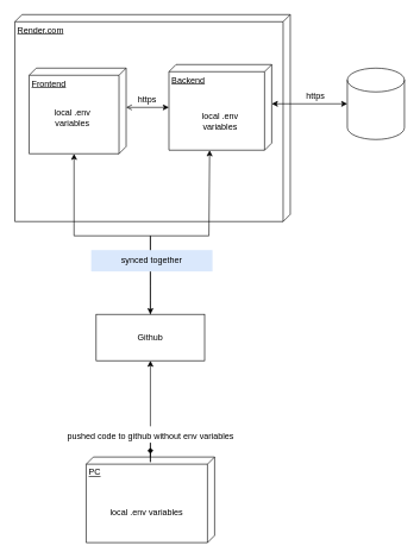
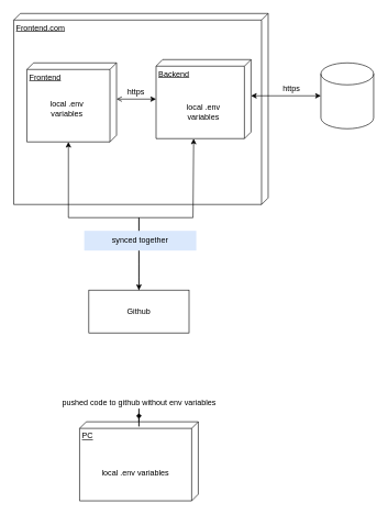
  <mxCell id="0" />
  <mxCell id="1" parent="0" />
- <mxCell id="2" value="Render.com" style="verticalAlign=top;align=left;spacingTop=8;spacingLeft=2;spacingRight=12;shape=cube;size=10;direction=south;fontStyle=4;html=1;" vertex="1" parent="1"><mxGeometry x="20" y="20" width="386" height="290" as="geometry" /></mxCell>
- <mxCell id="3" style="edgeStyle=orthogonalEdgeStyle;rounded=0;orthogonalLoop=1;jettySize=auto;html=1;entryX=0.5;entryY=1;entryDx=0;entryDy=0;startArrow=none;" edge="1" parent="1" source="10" target="8"><mxGeometry relative="1" as="geometry" /></mxCell>
+ <mxCell id="2" value="Frontend.com" style="verticalAlign=top;align=left;spacingTop=8;spacingLeft=2;spacingRight=12;shape=cube;size=10;direction=south;fontStyle=4;html=1;" vertex="1" parent="1"><mxGeometry x="20" y="20" width="386" height="290" as="geometry" /></mxCell>
  <mxCell id="4" value="PC" style="verticalAlign=top;align=left;spacingTop=8;spacingLeft=2;spacingRight=12;shape=cube;size=10;direction=south;fontStyle=4;html=1;" vertex="1" parent="1"><mxGeometry x="120" y="640" width="180" height="120" as="geometry" /></mxCell>
  <mxCell id="5" value="local .env variables" style="text;html=1;strokeColor=none;fillColor=none;align=center;verticalAlign=middle;whiteSpace=wrap;rounded=0;" vertex="1" parent="1"><mxGeometry x="134" y="685" width="142" height="65" as="geometry" /></mxCell>
  <mxCell id="6" style="edgeStyle=orthogonalEdgeStyle;rounded=0;orthogonalLoop=1;jettySize=auto;html=1;entryX=0;entryY=0;entryDx=120;entryDy=73;startArrow=none;entryPerimeter=0;" edge="1" parent="1" target="16"><mxGeometry relative="1" as="geometry"><mxPoint x="210" y="370" as="sourcePoint" /><mxPoint x="119" y="210" as="targetPoint" /><Array as="points"><mxPoint x="210" y="330" /><mxPoint x="103" y="330" /></Array></mxGeometry></mxCell>
  <mxCell id="7" style="edgeStyle=orthogonalEdgeStyle;rounded=0;orthogonalLoop=1;jettySize=auto;html=1;entryX=0;entryY=0;entryDx=120;entryDy=87;startArrow=none;startFill=1;entryPerimeter=0;" edge="1" parent="1" target="15"><mxGeometry relative="1" as="geometry"><mxPoint x="210" y="370" as="sourcePoint" /><mxPoint x="292" y="210" as="targetPoint" /><Array as="points"><mxPoint x="210" y="330" /><mxPoint x="292" y="330" /></Array></mxGeometry></mxCell>
  <mxCell id="8" value="Github" style="rounded=0;whiteSpace=wrap;html=1;" vertex="1" parent="1"><mxGeometry x="134" y="440" width="152" height="65" as="geometry" /></mxCell>
  <mxCell id="9" value="" style="edgeStyle=orthogonalEdgeStyle;rounded=0;orthogonalLoop=1;jettySize=auto;html=1;entryX=0.5;entryY=1;entryDx=0;entryDy=0;endArrow=diamond;" edge="1" parent="1" source="4" target="10"><mxGeometry relative="1" as="geometry"><mxPoint x="210" y="640" as="sourcePoint" /><mxPoint x="210" y="525" as="targetPoint" /></mxGeometry></mxCell>
  <mxCell id="10" value="pushed code to github without env variables" style="text;html=1;align=center;verticalAlign=middle;resizable=0;points=[];autosize=1;strokeColor=none;fillColor=none;" vertex="1" parent="1"><mxGeometry x="80" y="597" width="260" height="30" as="geometry" /></mxCell>
  <mxCell id="11" value="" style="edgeStyle=orthogonalEdgeStyle;rounded=0;orthogonalLoop=1;jettySize=auto;html=1;entryX=0.5;entryY=1;entryDx=0;entryDy=0;startArrow=classic;startFill=1;endArrow=none;" edge="1" parent="1" source="8"><mxGeometry relative="1" as="geometry"><mxPoint x="210" y="440" as="sourcePoint" /><mxPoint x="210" y="400" as="targetPoint" /></mxGeometry></mxCell>
  <mxCell id="12" value="" style="edgeStyle=orthogonalEdgeStyle;rounded=0;orthogonalLoop=1;jettySize=auto;html=1;entryX=0.5;entryY=1;entryDx=0;entryDy=0;endArrow=none;" edge="1" parent="1" source="8"><mxGeometry relative="1" as="geometry"><mxPoint x="210" y="440" as="sourcePoint" /><mxPoint x="210" y="400" as="targetPoint" /><Array as="points"><mxPoint x="210" y="370" /><mxPoint x="210" y="370" /></Array></mxGeometry></mxCell>
  <mxCell id="13" value="synced together" style="rounded=0;whiteSpace=wrap;html=1;strokeWidth=0;strokeColor=none;fillColor=#dae8fc;" vertex="1" parent="1"><mxGeometry x="127" y="350" width="170" height="30" as="geometry" /></mxCell>
  <mxCell id="14" style="edgeStyle=orthogonalEdgeStyle;rounded=0;orthogonalLoop=1;jettySize=auto;html=1;entryX=0;entryY=0;entryDx=55;entryDy=0;entryPerimeter=0;fontColor=none;startArrow=classic;startFill=1;endArrow=open;" edge="1" parent="1" source="15" target="16"><mxGeometry relative="1" as="geometry" /></mxCell>
  <mxCell id="15" value="Backend" style="verticalAlign=top;align=left;spacingTop=8;spacingLeft=2;spacingRight=12;shape=cube;size=10;direction=south;fontStyle=4;html=1;labelBackgroundColor=#ffffff;strokeWidth=1;fontColor=none;fillColor=default;" vertex="1" parent="1"><mxGeometry x="236" y="90" width="144" height="120" as="geometry" /></mxCell>
  <mxCell id="16" value="Frontend" style="verticalAlign=top;align=left;spacingTop=8;spacingLeft=2;spacingRight=12;shape=cube;size=10;direction=south;fontStyle=4;html=1;labelBackgroundColor=#ffffff;strokeWidth=1;fontColor=none;fillColor=default;" vertex="1" parent="1"><mxGeometry x="40" y="95" width="136" height="120" as="geometry" /></mxCell>
  <mxCell id="17" value="local .env variables" style="text;html=1;strokeColor=none;fillColor=none;align=center;verticalAlign=middle;whiteSpace=wrap;rounded=0;" vertex="1" parent="1"><mxGeometry x="263" y="150.25" width="90" height="37" as="geometry" /></mxCell>
  <mxCell id="18" value="local .env variables" style="text;html=1;strokeColor=none;fillColor=none;align=center;verticalAlign=middle;whiteSpace=wrap;rounded=0;" vertex="1" parent="1"><mxGeometry x="56" y="142.75" width="90" height="44.5" as="geometry" /></mxCell>
  <mxCell id="19" style="edgeStyle=orthogonalEdgeStyle;rounded=0;orthogonalLoop=1;jettySize=auto;html=1;entryX=0;entryY=0;entryDx=55;entryDy=0;entryPerimeter=0;fontColor=none;startArrow=classic;startFill=1;" edge="1" parent="1" source="20" target="15"><mxGeometry relative="1" as="geometry" /></mxCell>
  <mxCell id="20" value="" style="strokeWidth=1;html=1;shape=mxgraph.flowchart.database;whiteSpace=wrap;labelBackgroundColor=#ffffff;fontColor=none;fillColor=default;" vertex="1" parent="1"><mxGeometry x="486" y="95" width="80" height="100" as="geometry" /></mxCell>
  <mxCell id="21" value="https" style="text;html=1;align=center;verticalAlign=middle;resizable=0;points=[];autosize=1;strokeColor=none;fillColor=none;fontColor=none;" vertex="1" parent="1"><mxGeometry x="416" y="120.25" width="50" height="30" as="geometry" /></mxCell>
  <mxCell id="22" value="https" style="text;html=1;align=center;verticalAlign=middle;resizable=0;points=[];autosize=1;strokeColor=none;fillColor=none;fontColor=none;" vertex="1" parent="1"><mxGeometry x="180" y="125.25" width="50" height="30" as="geometry" /></mxCell>
